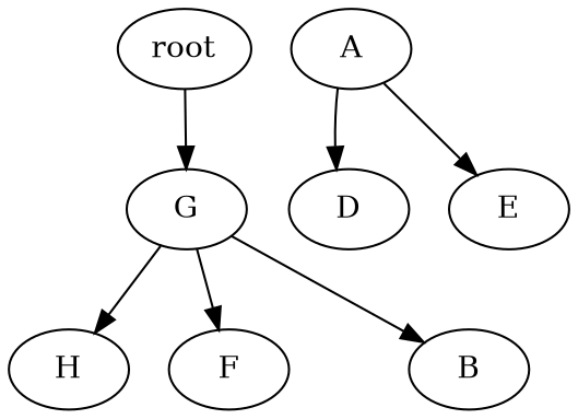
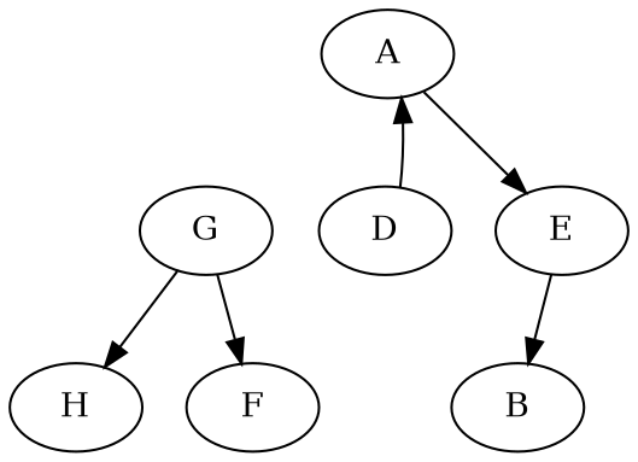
  digraph {
-   n1 [label=root]
    n2 [label=G]
    n3 [label=B]
    n4 [label=H]
    n5 [label=F]
    n6 [label=A]
    n7 [label=E]
    n8 [label=D]
-   n1 -> n2
-   n2 -> n3
+   n7 -> n3
    n2 -> n4
    n2 -> n5
    n6 -> n7
-   n6 -> n8
+   n8 -> n6
  }
